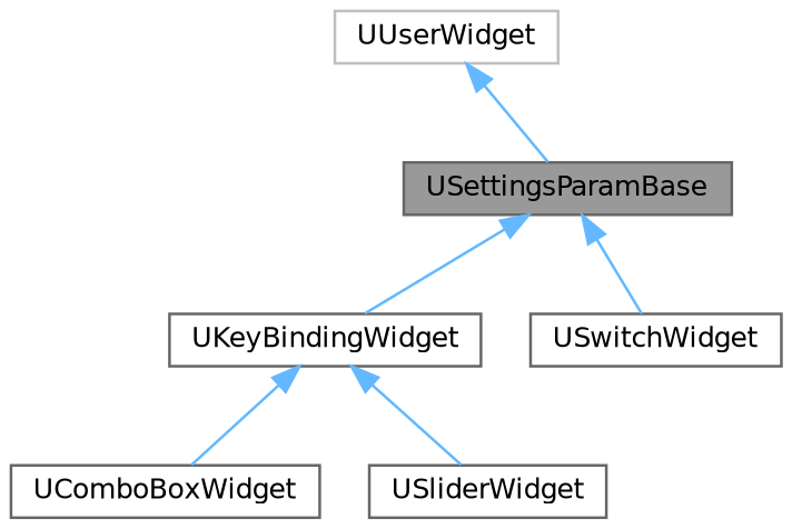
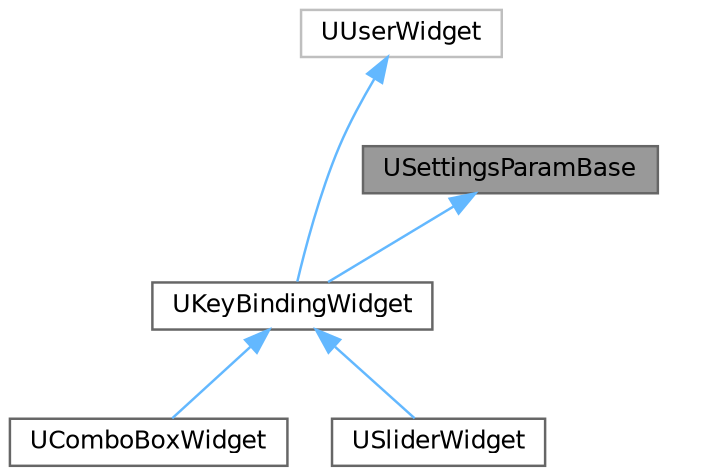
  digraph {
    node [color=gray40 fillcolor=white fontname=Helvetica fontsize=10 shape=box style=filled]
    edge [color=steelblue1 dir=back fontname=Helvetica fontsize=10 labelfontname=Helvetica labelfontsize=10 style=solid]
    n1 [fillcolor=grey60 fontcolor=black height=0.2 label=USettingsParamBase width=0.4]
    n2 [height=0.2 label=UKeyBindingWidget width=0.4]
-   n3 [height=0.2 label=USwitchWidget width=0.4]
    n4 [height=0.2 label=UComboBoxWidget width=0.4]
    n5 [height=0.2 label=USliderWidget width=0.4]
    n6 [color=grey75 height=0.2 label=UUserWidget width=0.4]
    n1 -> n2
-   n1 -> n3
    n2 -> n4
    n2 -> n5
-   n6 -> n1
+   n6 -> n2
  }
